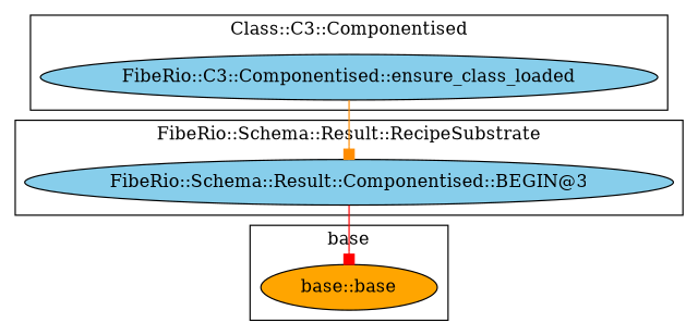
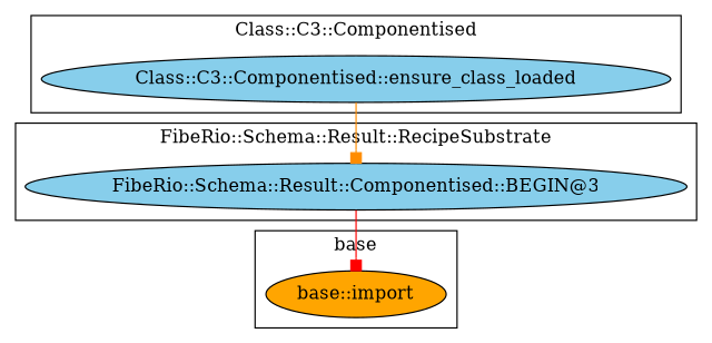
  digraph {
    node [fillcolor=skyblue style=filled]
    edge [arrowhead=box]
    n1 [label="FibeRio::Schema::Result::Componentised::BEGIN@3"]
-   "base::import" [fillcolor=orange label="base::base"]
-   "Class::C3::Componentised::ensure_class_loaded" [label="FibeRio::C3::Componentised::ensure_class_loaded"]
+   "base::import" [fillcolor=orange]
+   "Class::C3::Componentised::ensure_class_loaded"
    subgraph cluster_1 {
      label="FibeRio::Schema::Result::RecipeSubstrate"
      n1
    }
    subgraph cluster_2 {
      label=base
      "base::import"
    }
    subgraph cluster_3 {
      label="Class::C3::Componentised"
      "Class::C3::Componentised::ensure_class_loaded"
    }
    n1 -> "base::import" [color=red]
    "Class::C3::Componentised::ensure_class_loaded" -> n1 [color=darkorange]
  }
